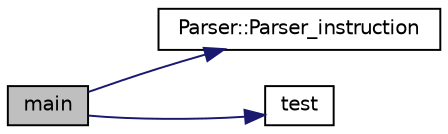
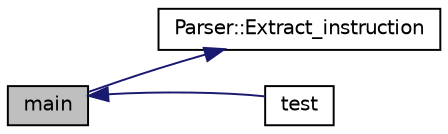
  digraph {
    rankdir=LR
    node [color=black fillcolor=white fontname=Helvetica fontsize=10 shape=record style=filled]
    edge [color=midnightblue fontname=Helvetica fontsize=10 labelfontname=Helvetica labelfontsize=10 style=solid]
    n1 [fillcolor=grey75 fontcolor=black height=0.2 label=main width=0.4]
-   n2 [height=0.2 label="Parser::Parser_instruction" width=0.4]
+   n2 [height=0.2 label="Parser::Extract_instruction" width=0.4]
    n3 [height=0.2 label=test width=0.4]
    n1 -> n2
-   n1 -> n3
+   n3 -> n1
  }
